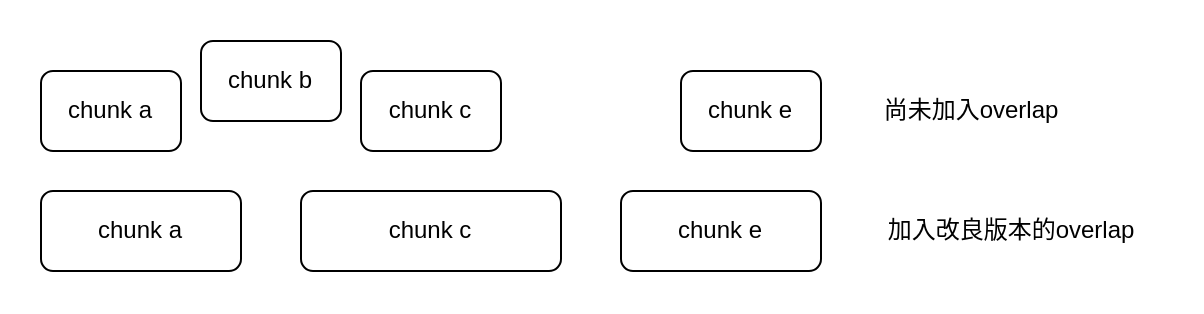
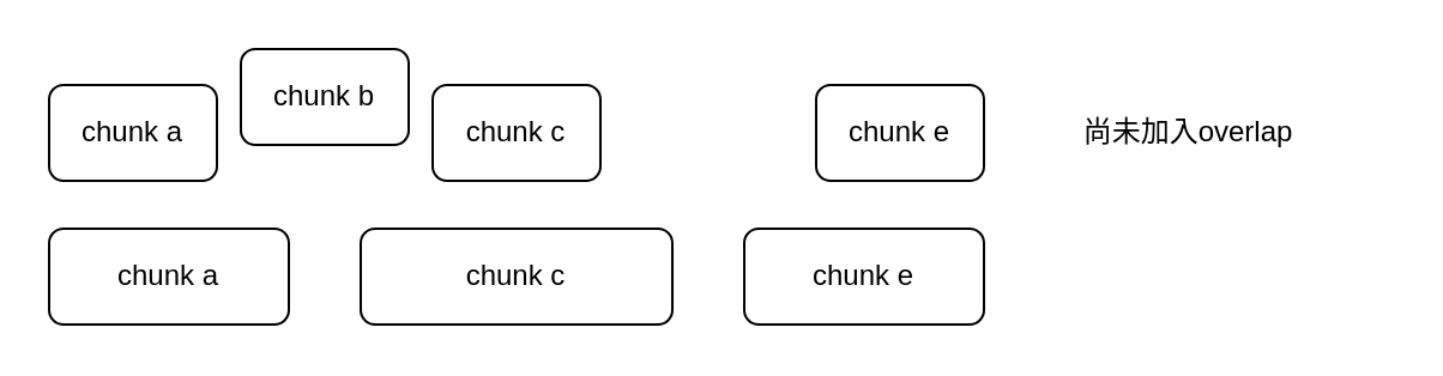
  <mxCell id="0" />
  <mxCell id="1" parent="0" />
  <mxCell id="2" value="chunk a" style="rounded=1;whiteSpace=wrap;html=1;fontSize=12;glass=0;strokeWidth=1;shadow=0;" parent="1" vertex="1"><mxGeometry x="20" y="35" width="70" height="40" as="geometry" /></mxCell>
  <mxCell id="3" value="chunk b" style="rounded=1;whiteSpace=wrap;html=1;fontSize=12;glass=0;strokeWidth=1;shadow=0;" vertex="1" parent="1"><mxGeometry x="100" y="20" width="70" height="40" as="geometry" /></mxCell>
  <mxCell id="4" value="chunk c" style="rounded=1;whiteSpace=wrap;html=1;fontSize=12;glass=0;strokeWidth=1;shadow=0;" vertex="1" parent="1"><mxGeometry x="180" y="35" width="70" height="40" as="geometry" /></mxCell>
  <mxCell id="5" value="chunk e" style="rounded=1;whiteSpace=wrap;html=1;fontSize=12;glass=0;strokeWidth=1;shadow=0;" vertex="1" parent="1"><mxGeometry x="340" y="35" width="70" height="40" as="geometry" /></mxCell>
  <mxCell id="6" value="chunk a" style="rounded=1;whiteSpace=wrap;html=1;fontSize=12;glass=0;strokeWidth=1;shadow=0;" vertex="1" parent="1"><mxGeometry x="20" y="95" width="100" height="40" as="geometry" /></mxCell>
  <mxCell id="7" value="chunk c" style="rounded=1;whiteSpace=wrap;html=1;fontSize=12;glass=0;strokeWidth=1;shadow=0;" vertex="1" parent="1"><mxGeometry x="150" y="95" width="130" height="40" as="geometry" /></mxCell>
  <mxCell id="8" value="chunk e" style="rounded=1;whiteSpace=wrap;html=1;fontSize=12;glass=0;strokeWidth=1;shadow=0;" vertex="1" parent="1"><mxGeometry x="310" y="95" width="100" height="40" as="geometry" /></mxCell>
- <mxCell id="9" value="尚未加入overlap" style="text;html=1;align=center;verticalAlign=middle;resizable=0;points=[];autosize=1;strokeColor=none;fillColor=none;" vertex="1" parent="1"><mxGeometry x="430" y="40" width="110" height="30" as="geometry" /></mxCell>
- <mxCell id="10" value="加入改良版本的overlap" style="text;html=1;align=center;verticalAlign=middle;resizable=0;points=[];autosize=1;strokeColor=none;fillColor=none;" vertex="1" parent="1"><mxGeometry x="430" y="100" width="150" height="30" as="geometry" /></mxCell>
+ <mxCell id="9" value="尚未加入overlap" style="text;html=1;align=center;verticalAlign=middle;resizable=0;points=[];autosize=1;strokeColor=none;fillColor=none;" vertex="1" parent="1"><mxGeometry x="440" y="40" width="110" height="30" as="geometry" /></mxCell>
